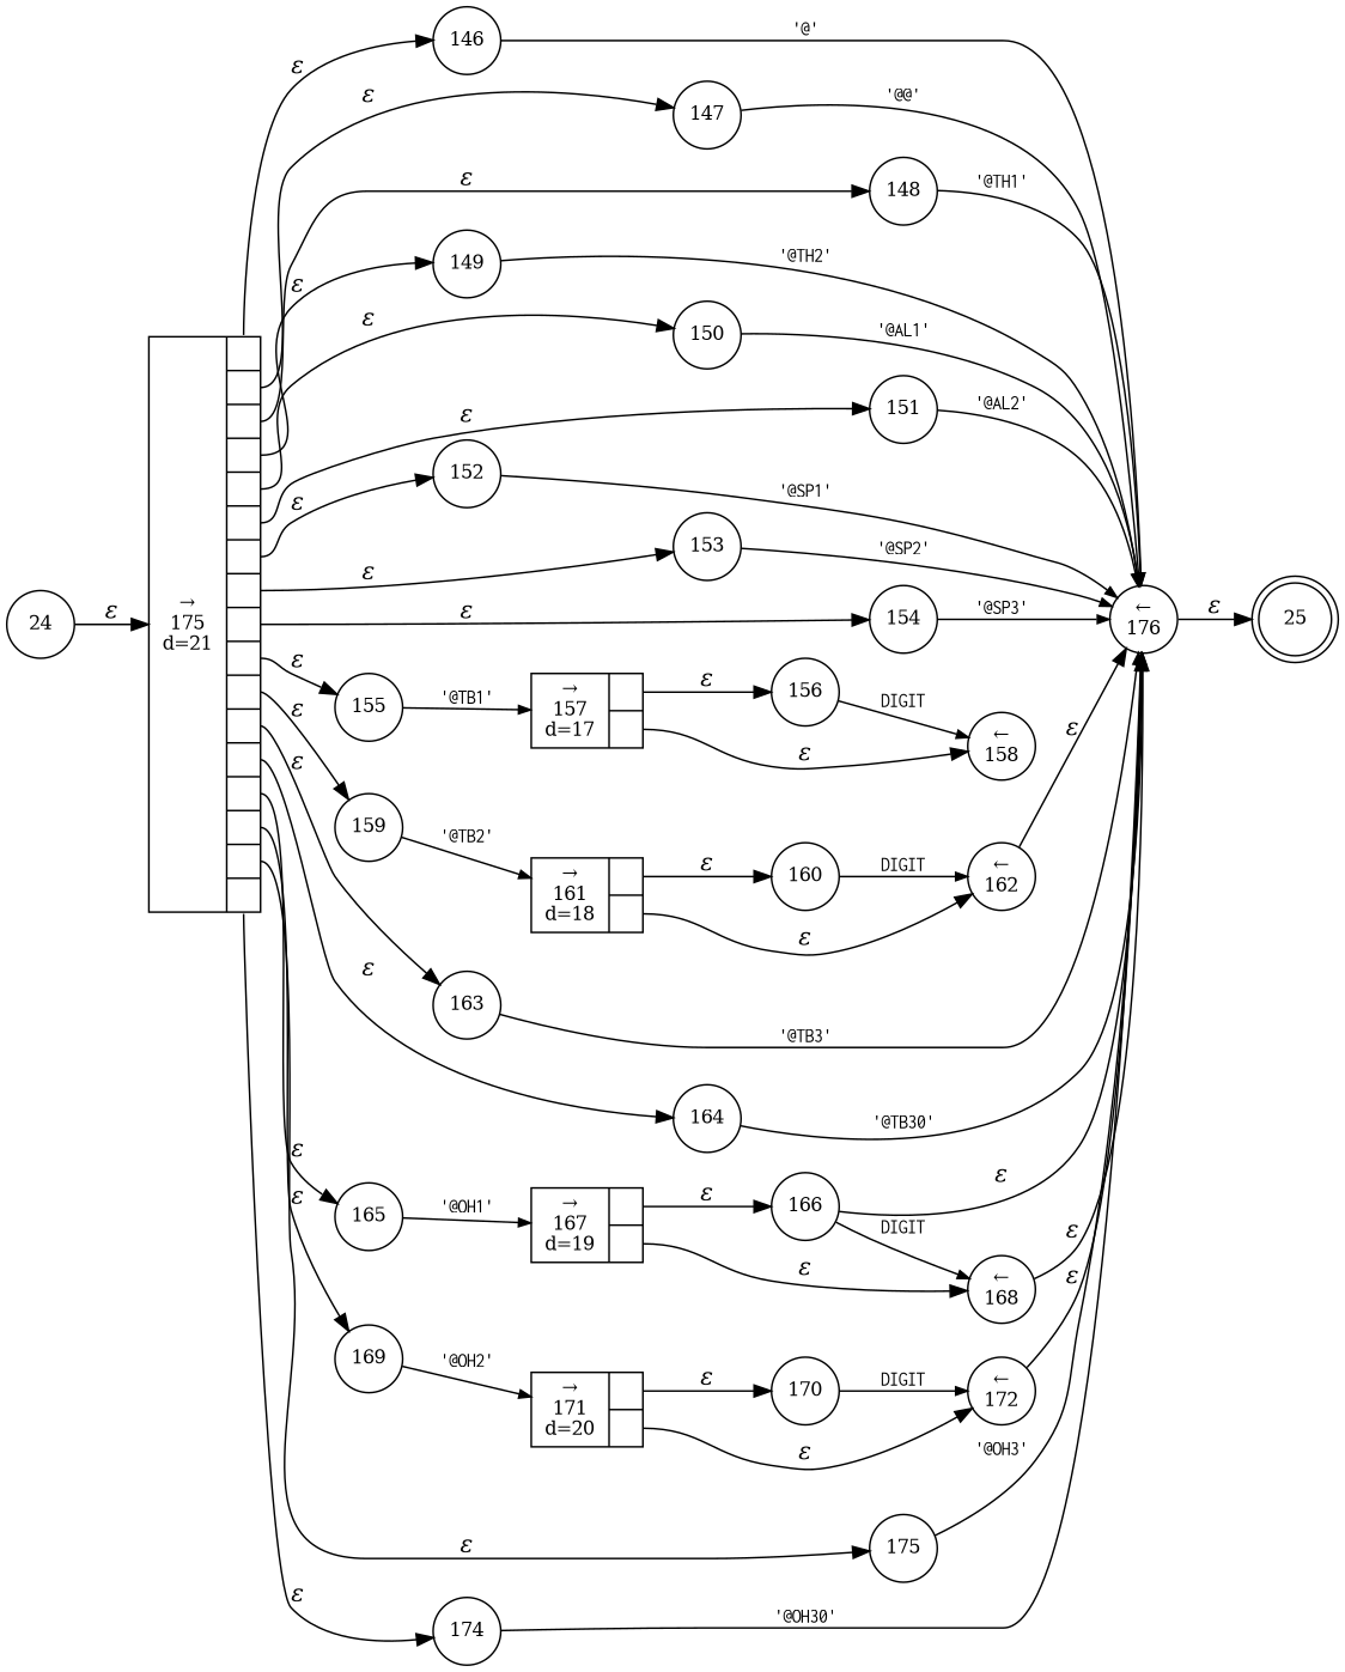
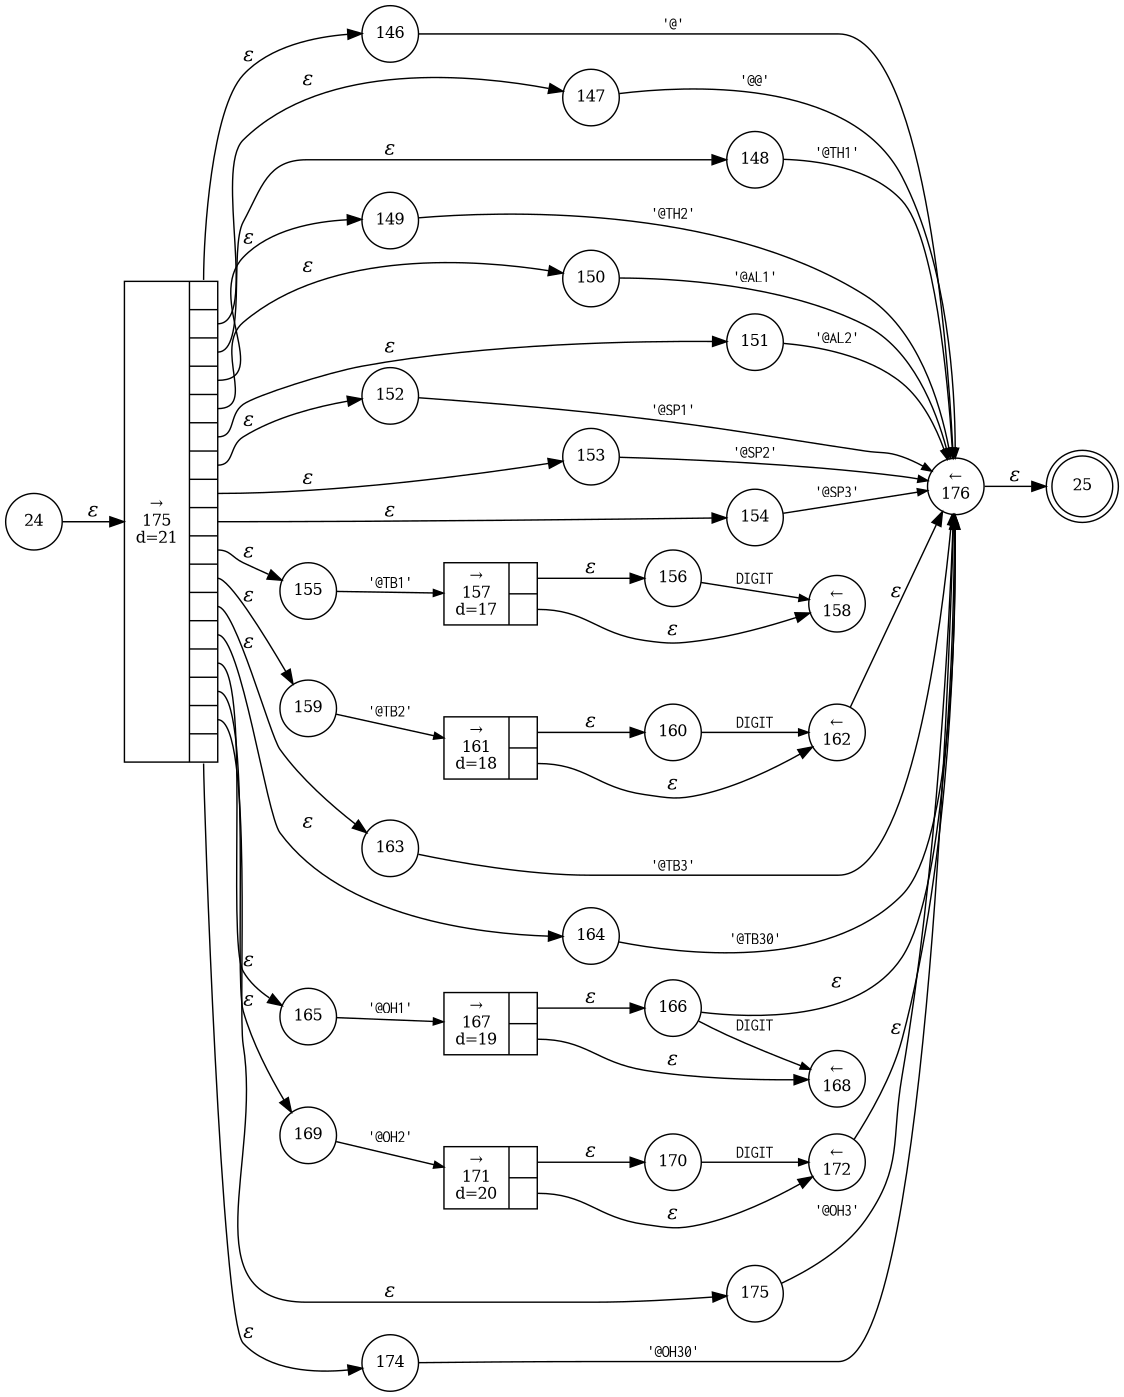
  digraph {
    rankdir=LR
    node [fixedsize=true fontsize=11 shape=circle peripheries=1]
    edge [fontname="Times-Italic"]
    n1 [label=25 shape=doublecircle width=.6 peripheries=""]
    n2 [label=146 width=.55]
    n3 [label="&larr;\n176" width=.55]
    n4 [label=147 width=.55]
    n5 [label=148 width=.55]
    n6 [label=149 width=.55]
    n7 [label=150 width=.55]
    n8 [label=151 width=.55]
    n9 [label=24 width=.55]
    n10 [fixedsize=false label="{&rarr;\n175\nd=21|{<p0>|<p1>|<p2>|<p3>|<p4>|<p5>|<p6>|<p7>|<p8>|<p9>|<p10>|<p11>|<p12>|<p13>|<p14>|<p15>|<p16>}}" shape=record]
    n11 [label=152 width=.55]
    n12 [label=153 width=.55]
    n13 [label=154 width=.55]
    n14 [label=155 width=.55]
    n15 [label=159 width=.55]
    n16 [label=163 width=.55]
    n17 [label=164 width=.55]
    n18 [label=165 width=.55]
    n19 [label=169 width=.55]
    n20 [label=175 width=.55]
    n21 [label=174 width=.55]
    n22 [fixedsize=false label="{&rarr;\n157\nd=17|{<p0>|<p1>}}" shape=record]
    n23 [label=156 width=.55]
    n24 [label="&larr;\n158" width=.55]
    n25 [fixedsize=false label="{&rarr;\n161\nd=18|{<p0>|<p1>}}" shape=record]
    n26 [label=160 width=.55]
    n27 [label="&larr;\n162" width=.55]
    n28 [fixedsize=false label="{&rarr;\n167\nd=19|{<p0>|<p1>}}" shape=record]
    n29 [label=166 width=.55]
    n30 [label="&larr;\n168" width=.55]
    n31 [fixedsize=false label="{&rarr;\n171\nd=20|{<p0>|<p1>}}" shape=record]
    n32 [label=170 width=.55]
    n33 [label="&larr;\n172" width=.55]
    n2 -> n3 [arrowhead=normal arrowsize=.7 fontname=Courier fontsize=11 label="'@'"]
    n3 -> n1 [label="&epsilon;"]
    n4 -> n3 [arrowhead=normal arrowsize=.7 fontname=Courier fontsize=11 label="'@@'"]
    n5 -> n3 [arrowhead=normal arrowsize=.7 fontname=Courier fontsize=11 label="'@TH1'"]
    n6 -> n3 [arrowhead=normal arrowsize=.7 fontname=Courier fontsize=11 label="'@TH2'"]
    n7 -> n3 [arrowhead=normal arrowsize=.7 fontname=Courier fontsize=11 label="'@AL1'"]
    n8 -> n3 [arrowhead=normal arrowsize=.7 fontname=Courier fontsize=11 label="'@AL2'"]
    n9 -> n10 [label="&epsilon;"]
    n10 -> n2 [label="&epsilon;" tailport=p0]
    n10 -> n4 [label="&epsilon;" tailport=p1]
    n10 -> n5 [label="&epsilon;" tailport=p2]
    n10 -> n6 [label="&epsilon;" tailport=p3]
    n10 -> n7 [label="&epsilon;" tailport=p4]
    n10 -> n8 [label="&epsilon;" tailport=p5]
    n10 -> n11 [label="&epsilon;" tailport=p6]
    n10 -> n12 [label="&epsilon;" tailport=p7]
    n10 -> n13 [label="&epsilon;" tailport=p8]
    n10 -> n14 [label="&epsilon;" tailport=p9]
    n10 -> n15 [label="&epsilon;" tailport=p10]
    n10 -> n16 [label="&epsilon;" tailport=p11]
    n10 -> n17 [label="&epsilon;" tailport=p12]
    n10 -> n18 [label="&epsilon;" tailport=p13]
    n10 -> n19 [label="&epsilon;" tailport=p14]
    n10 -> n20 [label="&epsilon;" tailport=p15]
    n10 -> n21 [label="&epsilon;" tailport=p16]
    n11 -> n3 [arrowhead=normal arrowsize=.7 fontname=Courier fontsize=11 label="'@SP1'"]
    n12 -> n3 [arrowhead=normal arrowsize=.7 fontname=Courier fontsize=11 label="'@SP2'"]
    n13 -> n3 [arrowhead=normal arrowsize=.7 fontname=Courier fontsize=11 label="'@SP3'"]
    n14 -> n22 [arrowhead=normal arrowsize=.7 fontname=Courier fontsize=11 label="'@TB1'"]
    n15 -> n25 [arrowhead=normal arrowsize=.7 fontname=Courier fontsize=11 label="'@TB2'"]
    n16 -> n3 [arrowhead=normal arrowsize=.7 fontname=Courier fontsize=11 label="'@TB3'"]
    n17 -> n3 [arrowhead=normal arrowsize=.7 fontname=Courier fontsize=11 label="'@TB30'"]
    n18 -> n28 [arrowhead=normal arrowsize=.7 fontname=Courier fontsize=11 label="'@OH1'"]
    n19 -> n31 [arrowhead=normal arrowsize=.7 fontname=Courier fontsize=11 label="'@OH2'"]
    n20 -> n3 [arrowhead=normal arrowsize=.7 fontname=Courier fontsize=11 label="'@OH3'"]
    n21 -> n3 [arrowhead=normal arrowsize=.7 fontname=Courier fontsize=11 label="'@OH30'"]
    n22 -> n23 [label="&epsilon;" tailport=p0]
    n22 -> n24 [label="&epsilon;" tailport=p1]
    n23 -> n24 [arrowhead=normal arrowsize=.7 fontname=Courier fontsize=11 label=DIGIT]
    n25 -> n26 [label="&epsilon;" tailport=p0]
    n25 -> n27 [label="&epsilon;" tailport=p1]
    n26 -> n27 [arrowhead=normal arrowsize=.7 fontname=Courier fontsize=11 label=DIGIT]
    n27 -> n3 [label="&epsilon;"]
    n28 -> n29 [label="&epsilon;" tailport=p0]
    n28 -> n30 [label="&epsilon;" tailport=p1]
    n29 -> n3 [label="&epsilon;"]
    n29 -> n30 [arrowhead=normal arrowsize=.7 fontname=Courier fontsize=11 label=DIGIT]
-   n30 -> n3 [label="&epsilon;"]
    n31 -> n32 [label="&epsilon;" tailport=p0]
    n31 -> n33 [label="&epsilon;" tailport=p1]
    n32 -> n33 [arrowhead=normal arrowsize=.7 fontname=Courier fontsize=11 label=DIGIT]
    n33 -> n3 [label="&epsilon;"]
  }
